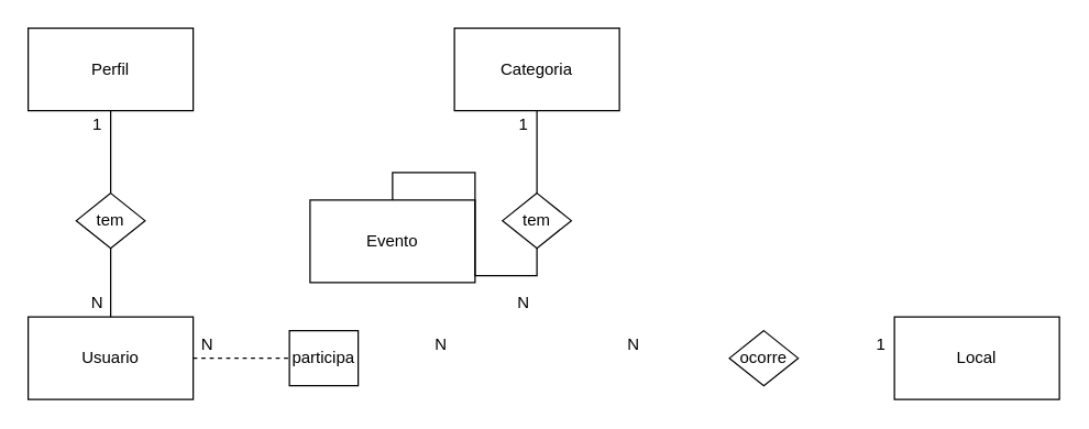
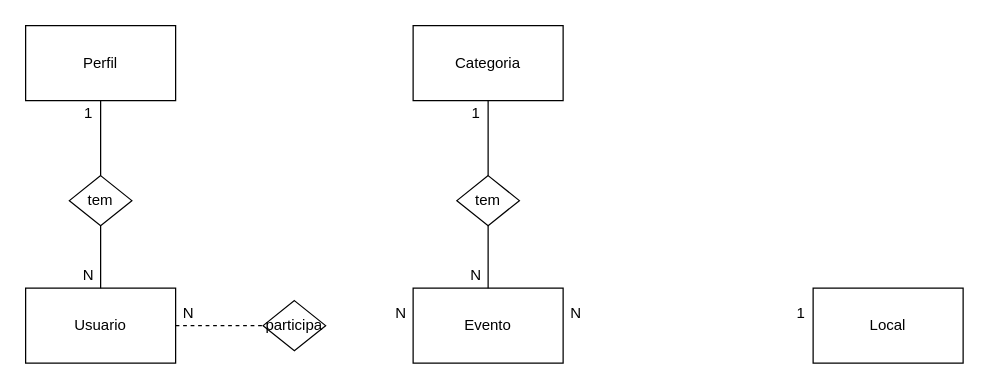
  <mxCell id="0" />
  <mxCell id="1" parent="0" />
  <mxCell id="2" value="Perfil" style="rounded=0;whiteSpace=wrap;html=1;" vertex="1" parent="1"><mxGeometry x="20" y="20" width="120" height="60" as="geometry" /></mxCell>
  <mxCell id="3" value="Categoria" style="rounded=0;whiteSpace=wrap;html=1;" vertex="1" parent="1"><mxGeometry x="330" y="20" width="120" height="60" as="geometry" /></mxCell>
  <mxCell id="4" style="edgeStyle=orthogonalEdgeStyle;rounded=0;orthogonalLoop=1;jettySize=auto;html=1;exitX=1;exitY=0.5;exitDx=0;exitDy=0;entryX=0;entryY=0.5;entryDx=0;entryDy=0;startArrow=none;startFill=0;endArrow=none;endFill=0;dashed=1;" edge="1" parent="1" source="5" target="22"><mxGeometry relative="1" as="geometry" /></mxCell>
  <mxCell id="5" value="Usuario" style="rounded=0;whiteSpace=wrap;html=1;" vertex="1" parent="1"><mxGeometry x="20" y="230" width="120" height="60" as="geometry" /></mxCell>
- <mxCell id="6" value="Evento" style="rounded=0;whiteSpace=wrap;html=1;" vertex="1" parent="1"><mxGeometry x="225" y="145" width="120" height="60" as="geometry" /></mxCell>
+ <mxCell id="6" value="Evento" style="rounded=0;whiteSpace=wrap;html=1;" vertex="1" parent="1"><mxGeometry x="330" y="230" width="120" height="60" as="geometry" /></mxCell>
  <mxCell id="7" style="edgeStyle=orthogonalEdgeStyle;rounded=0;orthogonalLoop=1;jettySize=auto;html=1;exitX=0.5;exitY=0;exitDx=0;exitDy=0;entryX=0.5;entryY=1;entryDx=0;entryDy=0;strokeColor=none;" edge="1" parent="1" source="10" target="2"><mxGeometry relative="1" as="geometry" /></mxCell>
  <mxCell id="8" style="edgeStyle=orthogonalEdgeStyle;rounded=0;orthogonalLoop=1;jettySize=auto;html=1;exitX=0.5;exitY=0;exitDx=0;exitDy=0;startArrow=none;startFill=0;endArrow=none;endFill=0;" edge="1" parent="1" source="10"><mxGeometry relative="1" as="geometry"><mxPoint x="80" y="80" as="targetPoint" /></mxGeometry></mxCell>
  <mxCell id="9" style="edgeStyle=orthogonalEdgeStyle;rounded=0;orthogonalLoop=1;jettySize=auto;html=1;exitX=0.5;exitY=1;exitDx=0;exitDy=0;entryX=0.5;entryY=0;entryDx=0;entryDy=0;startArrow=none;startFill=0;endArrow=none;endFill=0;" edge="1" parent="1" source="10" target="5"><mxGeometry relative="1" as="geometry" /></mxCell>
  <mxCell id="10" value="tem" style="rhombus;whiteSpace=wrap;html=1;" vertex="1" parent="1"><mxGeometry x="55" y="140" width="50" height="40" as="geometry" /></mxCell>
  <mxCell id="11" value="Local" style="rounded=0;whiteSpace=wrap;html=1;" vertex="1" parent="1"><mxGeometry x="650" y="230" width="120" height="60" as="geometry" /></mxCell>
  <mxCell id="12" value="1" style="text;html=1;align=center;verticalAlign=middle;resizable=0;points=[];autosize=1;" vertex="1" parent="1"><mxGeometry x="60" y="80" width="20" height="20" as="geometry" /></mxCell>
  <mxCell id="13" value="N" style="text;html=1;align=center;verticalAlign=middle;resizable=0;points=[];autosize=1;" vertex="1" parent="1"><mxGeometry x="60" y="210" width="20" height="20" as="geometry" /></mxCell>
  <mxCell id="14" style="edgeStyle=orthogonalEdgeStyle;rounded=0;orthogonalLoop=1;jettySize=auto;html=1;exitX=0.5;exitY=0;exitDx=0;exitDy=0;entryX=0.5;entryY=1;entryDx=0;entryDy=0;startArrow=none;startFill=0;endArrow=none;endFill=0;" edge="1" parent="1" source="16" target="3"><mxGeometry relative="1" as="geometry" /></mxCell>
  <mxCell id="15" style="edgeStyle=orthogonalEdgeStyle;rounded=0;orthogonalLoop=1;jettySize=auto;html=1;exitX=0.5;exitY=1;exitDx=0;exitDy=0;entryX=0.5;entryY=0;entryDx=0;entryDy=0;startArrow=none;startFill=0;endArrow=none;endFill=0;" edge="1" parent="1" source="16" target="6"><mxGeometry relative="1" as="geometry" /></mxCell>
  <mxCell id="16" value="tem" style="rhombus;whiteSpace=wrap;html=1;" vertex="1" parent="1"><mxGeometry x="365" y="140" width="50" height="40" as="geometry" /></mxCell>
  <mxCell id="17" value="1" style="text;html=1;align=center;verticalAlign=middle;resizable=0;points=[];autosize=1;" vertex="1" parent="1"><mxGeometry x="370" y="80" width="20" height="20" as="geometry" /></mxCell>
  <mxCell id="18" value="N" style="text;html=1;align=center;verticalAlign=middle;resizable=0;points=[];autosize=1;" vertex="1" parent="1"><mxGeometry x="370" y="210" width="20" height="20" as="geometry" /></mxCell>
- <mxCell id="19" value="ocorre" style="rhombus;whiteSpace=wrap;html=1;" vertex="1" parent="1"><mxGeometry x="530" y="240" width="50" height="40" as="geometry" /></mxCell>
  <mxCell id="20" value="N" style="text;html=1;align=center;verticalAlign=middle;resizable=0;points=[];autosize=1;" vertex="1" parent="1"><mxGeometry x="450" y="240" width="20" height="20" as="geometry" /></mxCell>
  <mxCell id="21" value="1" style="text;html=1;align=center;verticalAlign=middle;resizable=0;points=[];autosize=1;" vertex="1" parent="1"><mxGeometry x="630" y="240" width="20" height="20" as="geometry" /></mxCell>
- <mxCell id="22" value="participa" style="whiteSpace=wrap;html=1;rounded=0;" vertex="1" parent="1"><mxGeometry x="210" y="240" width="50" height="40" as="geometry" /></mxCell>
+ <mxCell id="22" value="participa" style="rhombus;whiteSpace=wrap;html=1;" vertex="1" parent="1"><mxGeometry x="210" y="240" width="50" height="40" as="geometry" /></mxCell>
  <mxCell id="23" value="N" style="text;html=1;align=center;verticalAlign=middle;resizable=0;points=[];autosize=1;" vertex="1" parent="1"><mxGeometry x="310" y="240" width="20" height="20" as="geometry" /></mxCell>
  <mxCell id="24" value="N" style="text;html=1;align=center;verticalAlign=middle;resizable=0;points=[];autosize=1;" vertex="1" parent="1"><mxGeometry x="140" y="240" width="20" height="20" as="geometry" /></mxCell>
